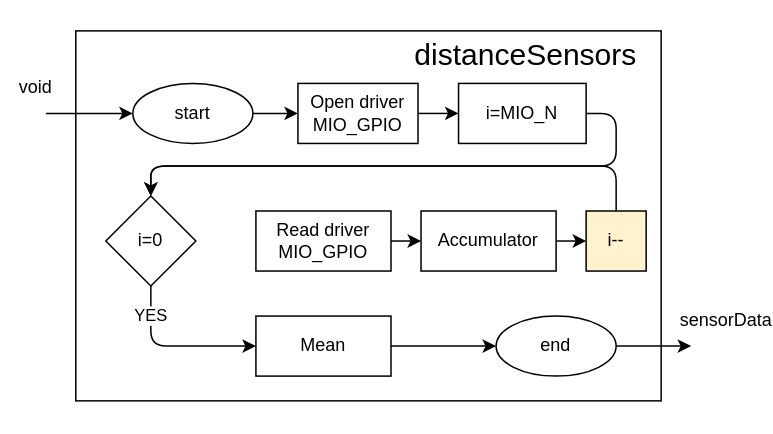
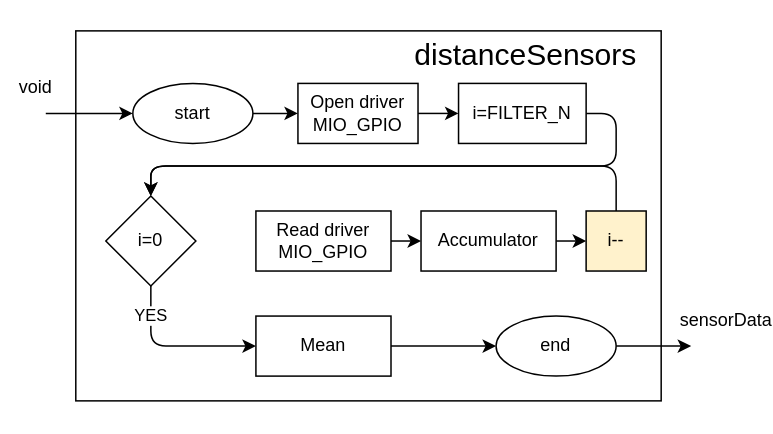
  <mxCell id="0" />
  <mxCell id="1" parent="0" />
  <mxCell id="2" value="" style="rounded=0;whiteSpace=wrap;html=1;fillColor=none;" parent="1" vertex="1"><mxGeometry x="50" y="20" width="390" height="246.5" as="geometry" /></mxCell>
  <mxCell id="3" style="edgeStyle=none;html=1;startArrow=classic;startFill=1;endArrow=none;endFill=0;exitX=0;exitY=0.5;exitDx=0;exitDy=0;" parent="1" source="20" edge="1"><mxGeometry relative="1" as="geometry"><mxPoint x="30" y="75" as="targetPoint" /><mxPoint x="-140" y="90" as="sourcePoint" /></mxGeometry></mxCell>
  <mxCell id="4" style="edgeStyle=orthogonalEdgeStyle;html=1;entryX=0;entryY=0.5;entryDx=0;entryDy=0;" parent="1" source="5" target="15" edge="1"><mxGeometry relative="1" as="geometry"><mxPoint x="192" y="167" as="targetPoint" /></mxGeometry></mxCell>
  <mxCell id="5" value="Open driver MIO_GPIO" style="rounded=0;whiteSpace=wrap;html=1;" parent="1" vertex="1"><mxGeometry x="198" y="55" width="80" height="40" as="geometry" /></mxCell>
  <mxCell id="6" value="YES" style="edgeStyle=orthogonalEdgeStyle;html=1;entryX=0;entryY=0.5;entryDx=0;entryDy=0;" parent="1" source="7" target="11" edge="1"><mxGeometry x="-0.636" relative="1" as="geometry"><mxPoint as="offset" /><Array as="points"><mxPoint x="100" y="230" /></Array></mxGeometry></mxCell>
  <mxCell id="7" value="i=0" style="rhombus;whiteSpace=wrap;html=1;" parent="1" vertex="1"><mxGeometry x="70" y="130" width="60" height="60" as="geometry" /></mxCell>
  <mxCell id="8" style="edgeStyle=orthogonalEdgeStyle;html=1;" parent="1" source="9" target="13" edge="1"><mxGeometry relative="1" as="geometry" /></mxCell>
  <mxCell id="9" value="Read driver MIO_GPIO" style="rounded=0;whiteSpace=wrap;html=1;" parent="1" vertex="1"><mxGeometry x="170" y="140" width="90" height="40" as="geometry" /></mxCell>
  <mxCell id="10" style="edgeStyle=orthogonalEdgeStyle;html=1;entryX=0;entryY=0.5;entryDx=0;entryDy=0;" parent="1" source="11" target="22" edge="1"><mxGeometry relative="1" as="geometry"><mxPoint x="180" y="230" as="targetPoint" /></mxGeometry></mxCell>
  <mxCell id="11" value="Mean" style="rounded=0;whiteSpace=wrap;html=1;" parent="1" vertex="1"><mxGeometry x="170" y="210" width="90" height="40" as="geometry" /></mxCell>
  <mxCell id="12" style="edgeStyle=orthogonalEdgeStyle;html=1;entryX=0;entryY=0.5;entryDx=0;entryDy=0;" parent="1" source="13" target="17" edge="1"><mxGeometry relative="1" as="geometry" /></mxCell>
  <mxCell id="13" value="Accumulator" style="rounded=0;whiteSpace=wrap;html=1;" parent="1" vertex="1"><mxGeometry x="280" y="140" width="90" height="40" as="geometry" /></mxCell>
  <mxCell id="14" style="edgeStyle=orthogonalEdgeStyle;html=1;entryX=0.5;entryY=0;entryDx=0;entryDy=0;" parent="1" source="15" target="7" edge="1"><mxGeometry relative="1" as="geometry"><Array as="points"><mxPoint x="410" y="75" /><mxPoint x="410" y="110" /><mxPoint x="100" y="110" /></Array></mxGeometry></mxCell>
- <mxCell id="15" value="i=MIO_N" style="rounded=0;whiteSpace=wrap;html=1;" parent="1" vertex="1"><mxGeometry x="305" y="55" width="85" height="40" as="geometry" /></mxCell>
+ <mxCell id="15" value="i=FILTER_N" style="rounded=0;whiteSpace=wrap;html=1;" parent="1" vertex="1"><mxGeometry x="305" y="55" width="85" height="40" as="geometry" /></mxCell>
  <mxCell id="16" style="edgeStyle=orthogonalEdgeStyle;html=1;entryX=0.5;entryY=0;entryDx=0;entryDy=0;" parent="1" source="17" target="7" edge="1"><mxGeometry relative="1" as="geometry"><Array as="points"><mxPoint x="410" y="110" /><mxPoint x="100" y="110" /></Array></mxGeometry></mxCell>
  <mxCell id="17" value="i--" style="rounded=0;whiteSpace=wrap;html=1;fillColor=#fff2cc;" parent="1" vertex="1"><mxGeometry x="390" y="140" width="40" height="40" as="geometry" /></mxCell>
  <mxCell id="18" value="&lt;p style=&quot;font-size: 20px;&quot;&gt;distanceSensors&lt;/p&gt;" style="text;html=1;strokeColor=none;fillColor=none;align=center;verticalAlign=middle;whiteSpace=wrap;rounded=0;fontSize=20;" parent="1" vertex="1"><mxGeometry x="270" y="20" width="160" height="30" as="geometry" /></mxCell>
  <mxCell id="19" style="edgeStyle=orthogonalEdgeStyle;html=1;entryX=0;entryY=0.5;entryDx=0;entryDy=0;" parent="1" source="20" target="5" edge="1"><mxGeometry relative="1" as="geometry" /></mxCell>
  <mxCell id="20" value="start" style="ellipse;whiteSpace=wrap;html=1;" parent="1" vertex="1"><mxGeometry x="88" y="55" width="80" height="40" as="geometry" /></mxCell>
  <mxCell id="21" style="edgeStyle=none;html=1;" parent="1" source="22" edge="1"><mxGeometry relative="1" as="geometry"><mxPoint x="460" y="230" as="targetPoint" /></mxGeometry></mxCell>
  <mxCell id="22" value="end" style="ellipse;whiteSpace=wrap;html=1;" parent="1" vertex="1"><mxGeometry x="330" y="210" width="80" height="40" as="geometry" /></mxCell>
  <mxCell id="23" value="&lt;span style=&quot;font-size: 12px&quot;&gt;void&lt;/span&gt;" style="edgeLabel;html=1;align=center;verticalAlign=middle;resizable=0;points=[];labelBackgroundColor=none;" vertex="1" connectable="0" parent="1"><mxGeometry x="20.002" y="55.005" as="geometry"><mxPoint x="2" y="2" as="offset" /></mxGeometry></mxCell>
  <mxCell id="24" value="&lt;span style=&quot;font-size: 12px&quot;&gt;sensorData&lt;/span&gt;" style="edgeLabel;html=1;align=center;verticalAlign=middle;resizable=0;points=[];labelBackgroundColor=none;" vertex="1" connectable="0" parent="1"><mxGeometry x="480.002" y="210.005" as="geometry"><mxPoint x="2" y="2" as="offset" /></mxGeometry></mxCell>
